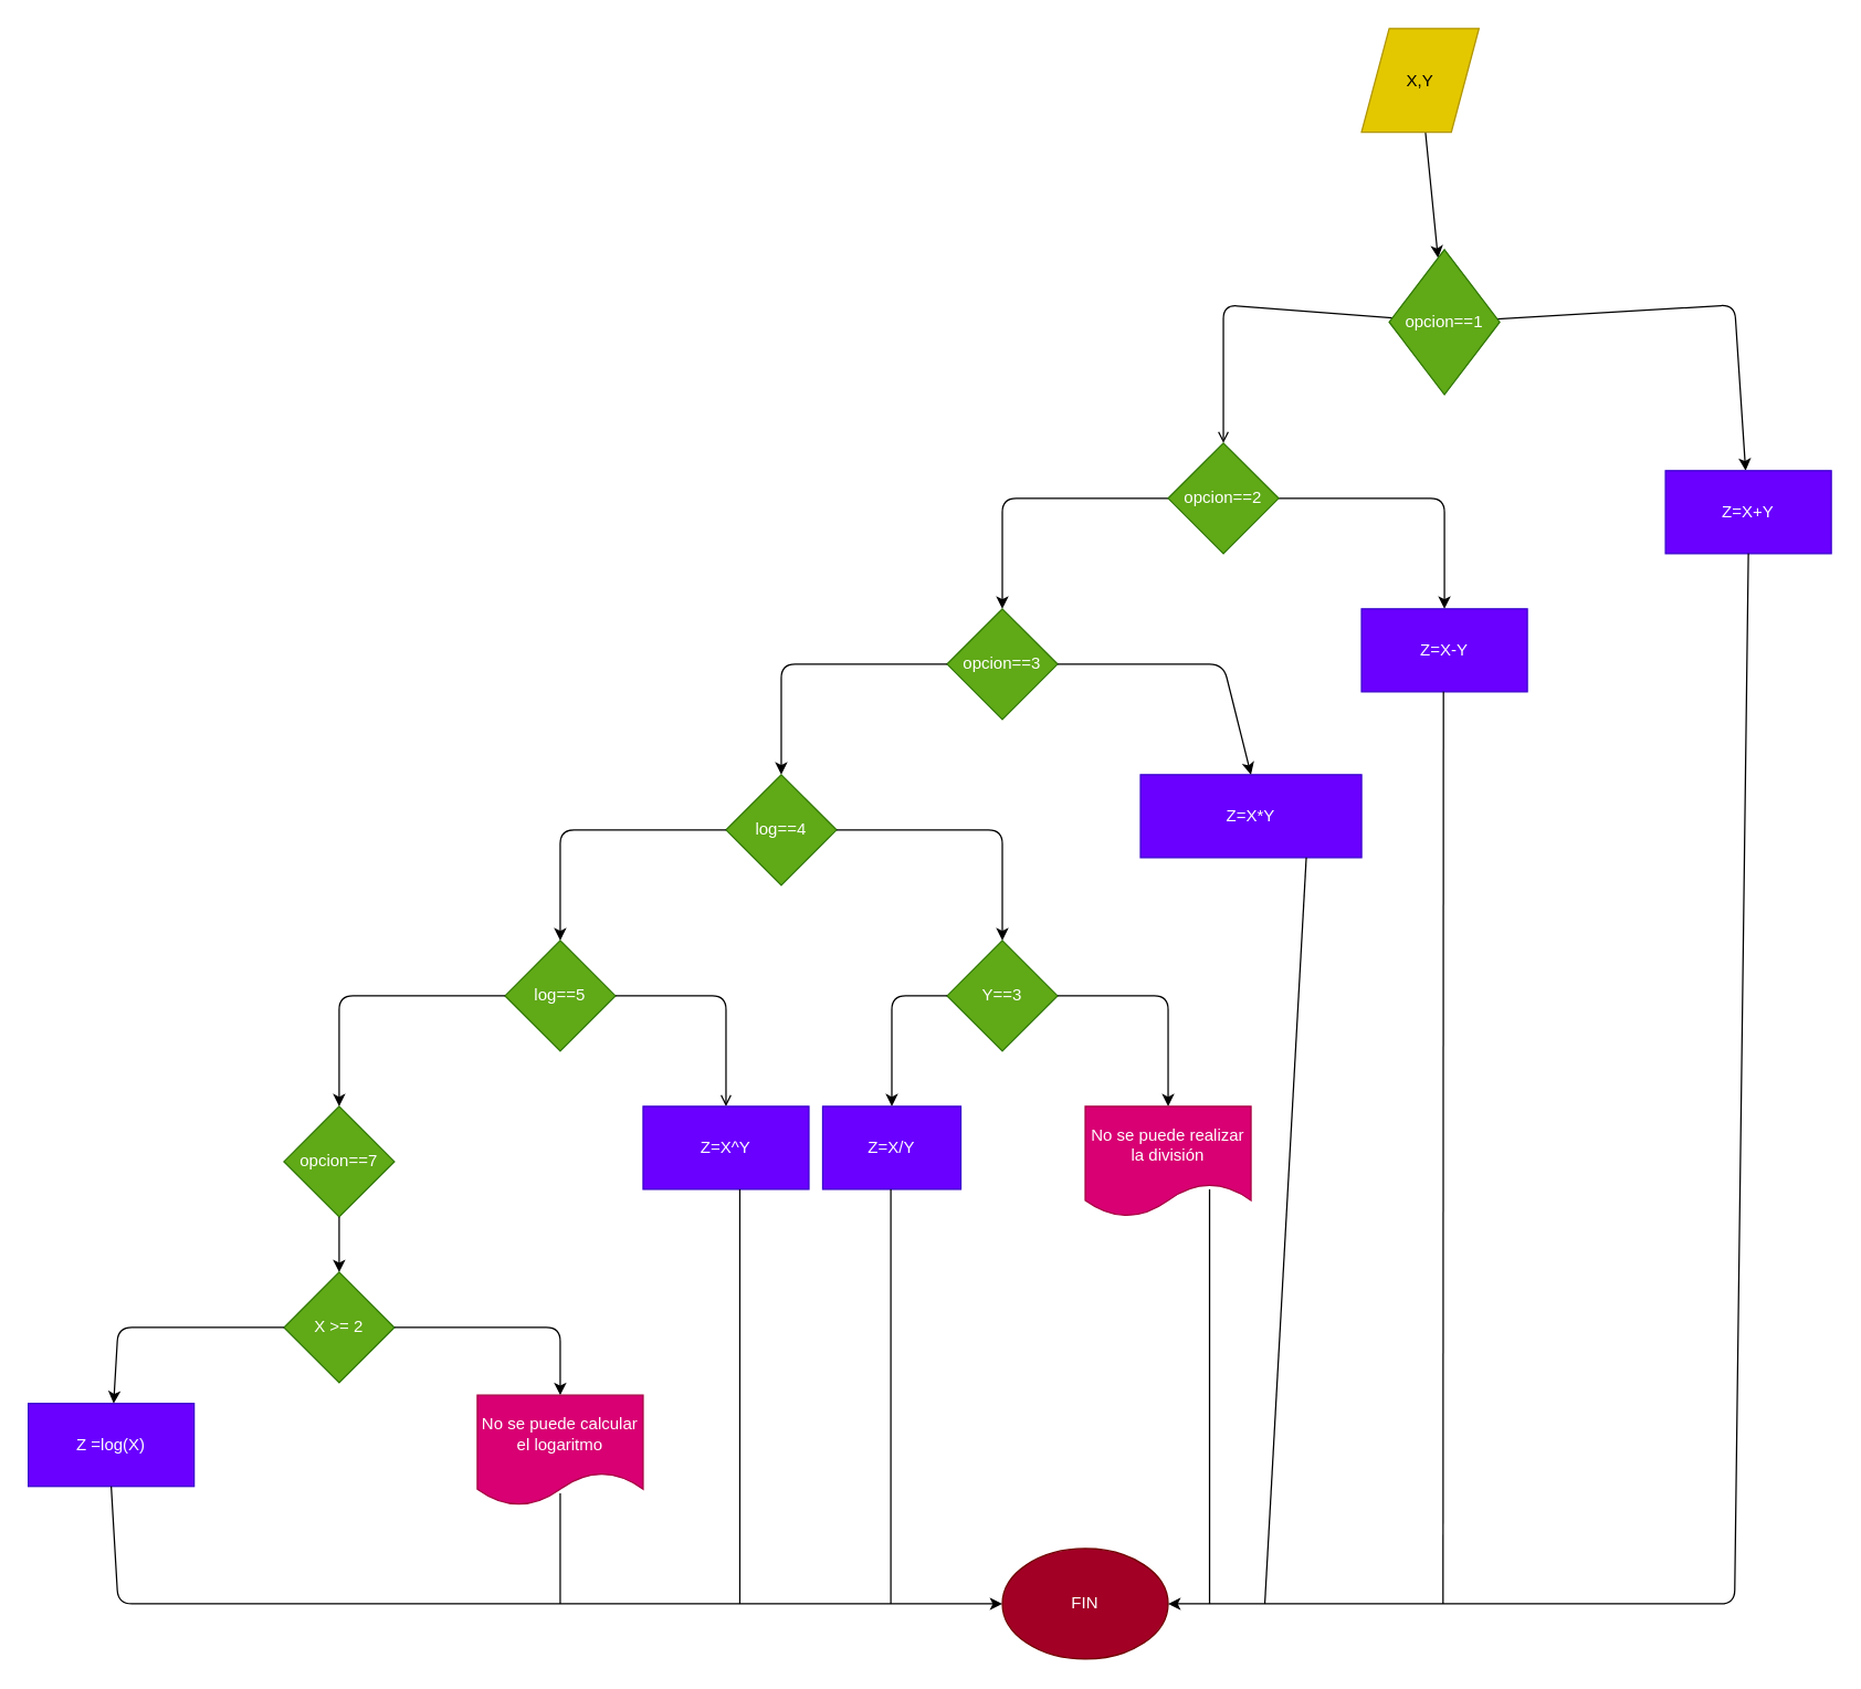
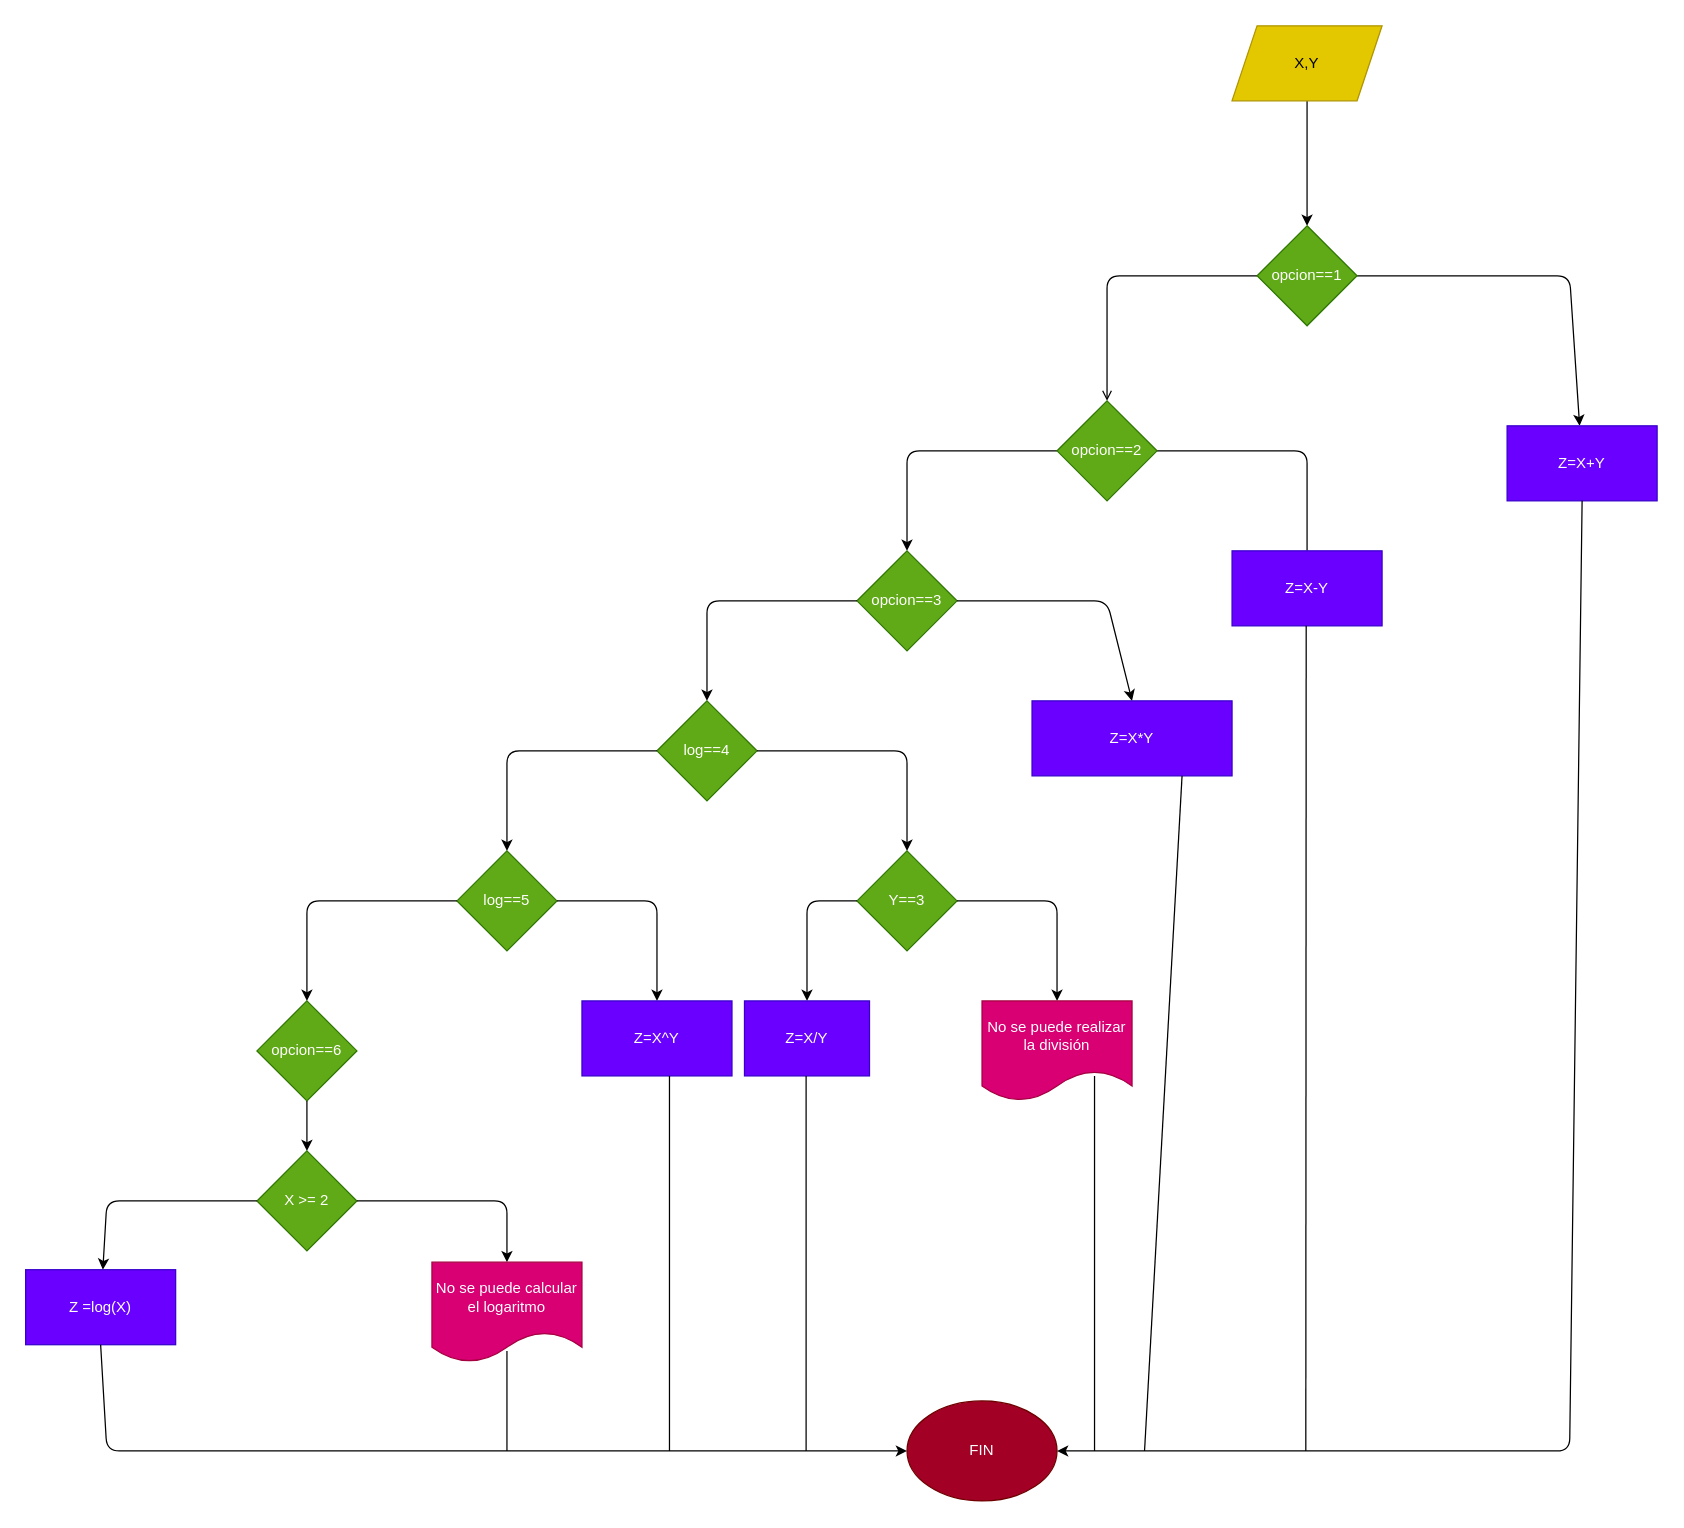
  <mxCell id="0" />
  <mxCell id="1" parent="0" />
  <mxCell id="2" value="" style="edgeStyle=none;html=1;" parent="1" source="3" target="6" edge="1"><mxGeometry relative="1" as="geometry" /></mxCell>
- <mxCell id="3" value="X,Y" style="shape=parallelogram;perimeter=parallelogramPerimeter;whiteSpace=wrap;html=1;fixedSize=1;fillColor=#e3c800;fontColor=#000000;strokeColor=#B09500;" parent="1" vertex="1"><mxGeometry x="985" y="20" width="85" height="75" as="geometry" /></mxCell>
+ <mxCell id="3" value="X,Y" style="shape=parallelogram;perimeter=parallelogramPerimeter;whiteSpace=wrap;html=1;fixedSize=1;fillColor=#e3c800;fontColor=#000000;strokeColor=#B09500;" parent="1" vertex="1"><mxGeometry x="985" y="20" width="120" height="60" as="geometry" /></mxCell>
  <mxCell id="4" value="" style="edgeStyle=none;html=1;" parent="1" source="6" target="7" edge="1"><mxGeometry relative="1" as="geometry"><Array as="points"><mxPoint x="1255" y="220" /></Array></mxGeometry></mxCell>
  <mxCell id="5" value="" style="edgeStyle=none;html=1;endArrow=open;" parent="1" source="6" target="10" edge="1"><mxGeometry relative="1" as="geometry"><Array as="points"><mxPoint x="885" y="220" /></Array></mxGeometry></mxCell>
- <mxCell id="6" value="opcion==1" style="rhombus;whiteSpace=wrap;html=1;fillColor=#60a917;fontColor=#ffffff;strokeColor=#2D7600;" parent="1" vertex="1"><mxGeometry x="1005" y="180" width="80" height="105" as="geometry" /></mxCell>
+ <mxCell id="6" value="opcion==1" style="rhombus;whiteSpace=wrap;html=1;fillColor=#60a917;fontColor=#ffffff;strokeColor=#2D7600;" parent="1" vertex="1"><mxGeometry x="1005" y="180" width="80" height="80" as="geometry" /></mxCell>
  <mxCell id="7" value="Z=X+Y" style="whiteSpace=wrap;html=1;fillColor=#6a00ff;fontColor=#ffffff;strokeColor=#3700CC;" parent="1" vertex="1"><mxGeometry x="1205" y="340" width="120" height="60" as="geometry" /></mxCell>
- <mxCell id="8" value="" style="edgeStyle=none;html=1;" parent="1" source="10" target="11" edge="1"><mxGeometry relative="1" as="geometry"><Array as="points"><mxPoint x="1045" y="360" /></Array></mxGeometry></mxCell>
+ <mxCell id="8" value="" style="edgeStyle=none;html=1;endArrow=none;" parent="1" source="10" target="11" edge="1"><mxGeometry relative="1" as="geometry"><Array as="points"><mxPoint x="1045" y="360" /></Array></mxGeometry></mxCell>
  <mxCell id="9" value="" style="edgeStyle=none;html=1;" parent="1" source="10" target="12" edge="1"><mxGeometry relative="1" as="geometry"><Array as="points"><mxPoint y="360" x="725" /></Array></mxGeometry></mxCell>
  <mxCell id="10" value="opcion==2" style="rhombus;whiteSpace=wrap;html=1;fillColor=#60a917;fontColor=#ffffff;strokeColor=#2D7600;" parent="1" vertex="1"><mxGeometry x="845" y="320" width="80" height="80" as="geometry" /></mxCell>
  <mxCell id="11" value="Z=X-Y" style="whiteSpace=wrap;html=1;fillColor=#6a00ff;fontColor=#ffffff;strokeColor=#3700CC;" parent="1" vertex="1"><mxGeometry x="985" y="440" width="120" height="60" as="geometry" /></mxCell>
  <mxCell id="12" value="&lt;span&gt;opcion==3&lt;/span&gt;" style="rhombus;whiteSpace=wrap;html=1;fillColor=#60a917;fontColor=#ffffff;strokeColor=#2D7600;" parent="1" vertex="1"><mxGeometry x="685" y="440" width="80" height="80" as="geometry" /></mxCell>
  <mxCell id="13" value="" style="endArrow=classic;html=1;exitX=0;exitY=0.5;exitDx=0;exitDy=0;" parent="1" source="12" target="14" edge="1"><mxGeometry width="50" height="50" relative="1" as="geometry"><mxPoint x="595" y="500" as="sourcePoint" /><mxPoint x="565" y="560" as="targetPoint" /><Array as="points"><mxPoint x="565" y="480" /></Array></mxGeometry></mxCell>
  <mxCell id="14" value="log==4" style="rhombus;whiteSpace=wrap;html=1;fillColor=#60a917;fontColor=#ffffff;strokeColor=#2D7600;" parent="1" vertex="1"><mxGeometry x="525" y="560" width="80" height="80" as="geometry" /></mxCell>
  <mxCell id="15" value="" style="endArrow=classic;html=1;exitX=0;exitY=0.5;exitDx=0;exitDy=0;" parent="1" source="14" target="16" edge="1"><mxGeometry width="50" height="50" relative="1" as="geometry"><mxPoint x="405" y="610" as="sourcePoint" /><mxPoint x="405" y="680" as="targetPoint" /><Array as="points"><mxPoint x="405" y="600" /></Array></mxGeometry></mxCell>
  <mxCell id="16" value="log==5" style="rhombus;whiteSpace=wrap;html=1;fillColor=#60a917;fontColor=#ffffff;strokeColor=#2D7600;" parent="1" vertex="1"><mxGeometry x="365" y="680" width="80" height="80" as="geometry" /></mxCell>
  <mxCell id="17" value="" style="endArrow=classic;html=1;exitX=0;exitY=0.5;exitDx=0;exitDy=0;" parent="1" source="16" edge="1" target="20"><mxGeometry width="50" height="50" relative="1" as="geometry"><mxPoint x="405" y="720" as="sourcePoint" /><mxPoint x="245" y="800" as="targetPoint" /><Array as="points"><mxPoint x="245" y="720" /></Array></mxGeometry></mxCell>
  <mxCell id="18" value="Z=X*Y" style="whiteSpace=wrap;html=1;fillColor=#6a00ff;fontColor=#ffffff;strokeColor=#3700CC;" vertex="1" parent="1"><mxGeometry x="825" y="560" width="160" height="60" as="geometry" /></mxCell>
  <mxCell id="19" value="" style="endArrow=classic;html=1;exitX=1;exitY=0.5;exitDx=0;exitDy=0;entryX=0.5;entryY=0;entryDx=0;entryDy=0;" edge="1" parent="1" source="12" target="18"><mxGeometry width="50" height="50" relative="1" as="geometry"><mxPoint x="755" y="500" as="sourcePoint" /><mxPoint x="865" y="560" as="targetPoint" /><Array as="points"><mxPoint x="885" y="480" /></Array></mxGeometry></mxCell>
- <mxCell id="20" value="opcion==7" style="rhombus;whiteSpace=wrap;html=1;fillColor=#60a917;fontColor=#ffffff;strokeColor=#2D7600;" vertex="1" parent="1"><mxGeometry x="205" y="800" width="80" height="80" as="geometry" /></mxCell>
+ <mxCell id="20" value="opcion==6" style="rhombus;whiteSpace=wrap;html=1;fillColor=#60a917;fontColor=#ffffff;strokeColor=#2D7600;" vertex="1" parent="1"><mxGeometry x="205" y="800" width="80" height="80" as="geometry" /></mxCell>
  <mxCell id="21" value="" style="endArrow=classic;html=1;exitX=1;exitY=0.5;exitDx=0;exitDy=0;" edge="1" parent="1" source="14" target="22"><mxGeometry width="50" height="50" relative="1" as="geometry"><mxPoint x="705" y="660" as="sourcePoint" /><mxPoint x="705" y="680" as="targetPoint" /><Array as="points"><mxPoint y="600" x="725" /></Array></mxGeometry></mxCell>
  <mxCell id="22" value="Y==3" style="rhombus;whiteSpace=wrap;html=1;fillColor=#60a917;fontColor=#ffffff;strokeColor=#2D7600;" vertex="1" parent="1"><mxGeometry x="685" y="680" width="80" height="80" as="geometry" /></mxCell>
  <mxCell id="23" value="" style="endArrow=classic;html=1;exitX=1;exitY=0.5;exitDx=0;exitDy=0;entryX=0.5;entryY=0;entryDx=0;entryDy=0;" edge="1" parent="1" source="22" target="26"><mxGeometry width="50" height="50" relative="1" as="geometry"><mxPoint x="785" y="740" as="sourcePoint" /><mxPoint x="845" y="800" as="targetPoint" /><Array as="points"><mxPoint x="845" y="720" /></Array></mxGeometry></mxCell>
  <mxCell id="24" value="" style="endArrow=classic;html=1;exitX=0;exitY=0.5;exitDx=0;exitDy=0;entryX=0.5;entryY=0;entryDx=0;entryDy=0;" edge="1" parent="1" source="22" target="25"><mxGeometry width="50" height="50" relative="1" as="geometry"><mxPoint x="615" y="720" as="sourcePoint" /><mxPoint x="605" y="800" as="targetPoint" /><Array as="points"><mxPoint x="645" y="720" /></Array></mxGeometry></mxCell>
  <mxCell id="25" value="Z=X/Y" style="rounded=0;whiteSpace=wrap;html=1;fillColor=#6a00ff;fontColor=#ffffff;strokeColor=#3700CC;" vertex="1" parent="1"><mxGeometry x="595" y="800" width="100" height="60" as="geometry" /></mxCell>
  <mxCell id="26" value="No se puede realizar la división" style="shape=document;whiteSpace=wrap;html=1;boundedLbl=1;fillColor=#d80073;fontColor=#ffffff;strokeColor=#A50040;" vertex="1" parent="1"><mxGeometry x="785" y="800" width="120" height="80" as="geometry" /></mxCell>
- <mxCell id="27" value="" style="endArrow=open;html=1;exitX=1;exitY=0.5;exitDx=0;exitDy=0;" edge="1" parent="1" source="16" target="28"><mxGeometry width="50" height="50" relative="1" as="geometry"><mxPoint x="455" y="770" as="sourcePoint" /><mxPoint x="525" y="800" as="targetPoint" /><Array as="points"><mxPoint x="525" y="720" /></Array></mxGeometry></mxCell>
+ <mxCell id="27" value="" style="endArrow=classic;html=1;exitX=1;exitY=0.5;exitDx=0;exitDy=0;" edge="1" parent="1" source="16" target="28"><mxGeometry width="50" height="50" relative="1" as="geometry"><mxPoint x="455" y="770" as="sourcePoint" /><mxPoint x="525" y="800" as="targetPoint" /><Array as="points"><mxPoint x="525" y="720" /></Array></mxGeometry></mxCell>
  <mxCell id="28" value="Z=X^Y" style="rounded=0;whiteSpace=wrap;html=1;fillColor=#6a00ff;fontColor=#ffffff;strokeColor=#3700CC;" vertex="1" parent="1"><mxGeometry x="465" y="800" width="120" height="60" as="geometry" /></mxCell>
  <mxCell id="29" value="" style="endArrow=classic;html=1;exitX=0.5;exitY=1;exitDx=0;exitDy=0;" edge="1" parent="1" source="20" target="30"><mxGeometry width="50" height="50" relative="1" as="geometry"><mxPoint x="245" y="910" as="sourcePoint" /><mxPoint x="245" y="920" as="targetPoint" /></mxGeometry></mxCell>
  <mxCell id="30" value="X &amp;gt;= 2" style="rhombus;whiteSpace=wrap;html=1;fillColor=#60a917;fontColor=#ffffff;strokeColor=#2D7600;" vertex="1" parent="1"><mxGeometry x="205" y="920" width="80" height="80" as="geometry" /></mxCell>
  <mxCell id="31" value="" style="endArrow=classic;html=1;exitX=1;exitY=0.5;exitDx=0;exitDy=0;" edge="1" parent="1" source="30" target="34"><mxGeometry width="50" height="50" relative="1" as="geometry"><mxPoint x="325" y="1040" as="sourcePoint" /><mxPoint x="405" y="1000" as="targetPoint" /><Array as="points"><mxPoint x="405" y="960" /></Array></mxGeometry></mxCell>
  <mxCell id="32" value="" style="endArrow=classic;html=1;exitX=0;exitY=0.5;exitDx=0;exitDy=0;" edge="1" parent="1" source="30" target="33"><mxGeometry width="50" height="50" relative="1" as="geometry"><mxPoint x="325" y="1040" as="sourcePoint" /><mxPoint x="85" y="1000" as="targetPoint" /><Array as="points"><mxPoint x="85" y="960" /></Array></mxGeometry></mxCell>
  <mxCell id="33" value="Z =log(X)" style="rounded=0;whiteSpace=wrap;html=1;fillColor=#6a00ff;fontColor=#ffffff;strokeColor=#3700CC;" vertex="1" parent="1"><mxGeometry x="20" y="1015" width="120" height="60" as="geometry" /></mxCell>
  <mxCell id="34" value="No se puede calcular el logaritmo" style="shape=document;whiteSpace=wrap;html=1;boundedLbl=1;fillColor=#d80073;fontColor=#ffffff;strokeColor=#A50040;" vertex="1" parent="1"><mxGeometry x="345" y="1009" width="120" height="80" as="geometry" /></mxCell>
  <mxCell id="35" value="" style="endArrow=classic;html=1;exitX=0.5;exitY=1;exitDx=0;exitDy=0;" edge="1" parent="1" source="33"><mxGeometry width="50" height="50" relative="1" as="geometry"><mxPoint x="55" y="1139" as="sourcePoint" /><mxPoint y="1160" as="targetPoint" x="725" /><Array as="points"><mxPoint x="85" y="1160" /></Array></mxGeometry></mxCell>
  <mxCell id="36" value="FIN" style="ellipse;whiteSpace=wrap;html=1;fillColor=#a20025;fontColor=#ffffff;strokeColor=#6F0000;" vertex="1" parent="1"><mxGeometry y="1120" width="120" height="80" as="geometry" x="725" /></mxCell>
  <mxCell id="37" value="" style="endArrow=classic;html=1;entryX=1;entryY=0.5;entryDx=0;entryDy=0;exitX=0.5;exitY=1;exitDx=0;exitDy=0;" edge="1" parent="1" source="7" target="36"><mxGeometry width="50" height="50" relative="1" as="geometry"><mxPoint x="1295" y="670" as="sourcePoint" /><mxPoint x="965" y="950" as="targetPoint" /><Array as="points"><mxPoint x="1255" y="1160" /></Array></mxGeometry></mxCell>
  <mxCell id="38" value="" style="endArrow=none;html=1;" edge="1" parent="1"><mxGeometry width="50" height="50" relative="1" as="geometry"><mxPoint x="405" y="1160" as="sourcePoint" /><mxPoint x="405" y="1080" as="targetPoint" /></mxGeometry></mxCell>
  <mxCell id="39" value="" style="endArrow=none;html=1;" edge="1" parent="1"><mxGeometry width="50" height="50" relative="1" as="geometry"><mxPoint x="644.29" y="1160" as="sourcePoint" /><mxPoint x="644.29" y="860" as="targetPoint" /></mxGeometry></mxCell>
  <mxCell id="40" value="" style="endArrow=none;html=1;" edge="1" parent="1"><mxGeometry width="50" height="50" relative="1" as="geometry"><mxPoint x="535" y="1160" as="sourcePoint" /><mxPoint x="535" y="860" as="targetPoint" /></mxGeometry></mxCell>
  <mxCell id="41" value="" style="endArrow=none;html=1;" edge="1" parent="1"><mxGeometry width="50" height="50" relative="1" as="geometry"><mxPoint x="875" y="1160" as="sourcePoint" /><mxPoint x="875" y="860" as="targetPoint" /></mxGeometry></mxCell>
  <mxCell id="42" value="" style="endArrow=none;html=1;entryX=0.75;entryY=1;entryDx=0;entryDy=0;" edge="1" parent="1" target="18"><mxGeometry width="50" height="50" relative="1" as="geometry"><mxPoint x="915" y="1160" as="sourcePoint" /><mxPoint x="1005" y="800" as="targetPoint" /></mxGeometry></mxCell>
  <mxCell id="43" value="" style="endArrow=none;html=1;entryX=0.75;entryY=1;entryDx=0;entryDy=0;" edge="1" parent="1"><mxGeometry width="50" height="50" relative="1" as="geometry"><mxPoint x="1044" y="1160" as="sourcePoint" /><mxPoint x="1044.29" y="500" as="targetPoint" /></mxGeometry></mxCell>
